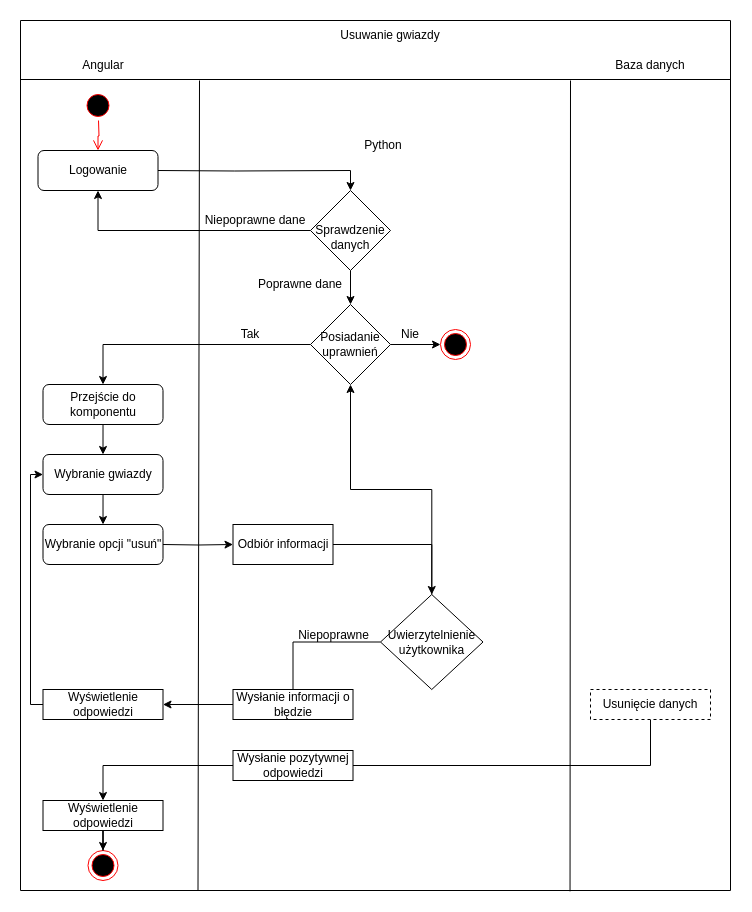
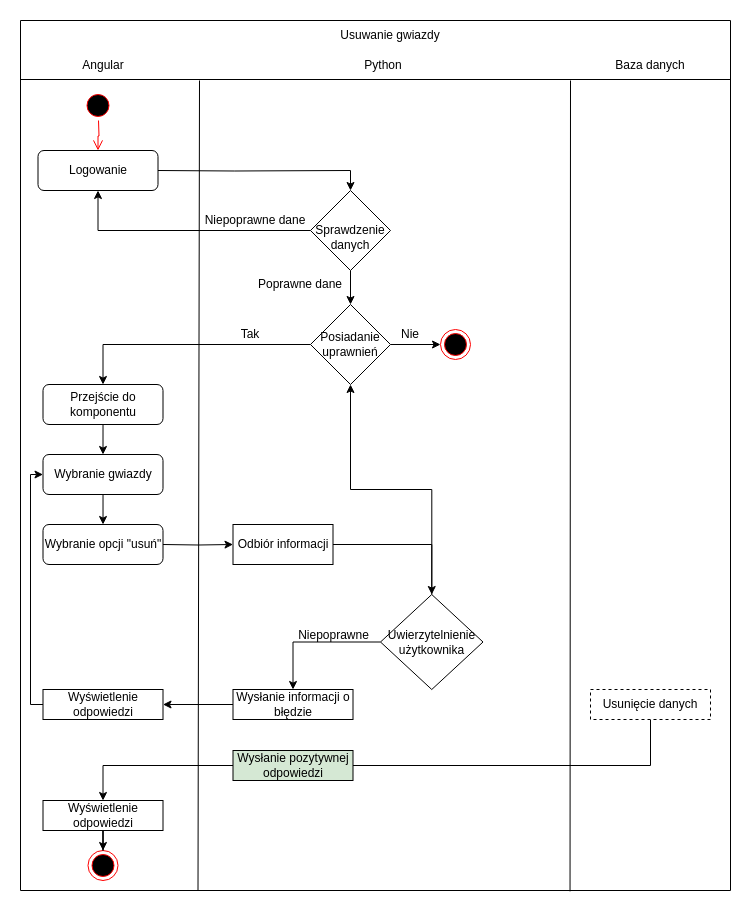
  <mxCell id="0" />
  <mxCell id="1" parent="0" />
  <mxCell id="2" value="" style="swimlane;startSize=0;" parent="1" vertex="1"><mxGeometry x="20" y="20" width="710" height="870" as="geometry" /></mxCell>
  <mxCell id="3" value="Angular" style="text;html=1;strokeColor=none;fillColor=none;align=center;verticalAlign=middle;whiteSpace=wrap;rounded=0;" parent="2" vertex="1"><mxGeometry x="52.5" y="30" width="60" height="30" as="geometry" /></mxCell>
  <mxCell id="4" value="Baza danych" style="text;html=1;strokeColor=none;fillColor=none;align=center;verticalAlign=middle;whiteSpace=wrap;rounded=0;" parent="2" vertex="1"><mxGeometry x="580" y="30" width="100" height="30" as="geometry" /></mxCell>
  <mxCell id="5" value="Usuwanie gwiazdy" style="text;html=1;strokeColor=none;fillColor=none;align=center;verticalAlign=middle;whiteSpace=wrap;rounded=0;" parent="2" vertex="1"><mxGeometry x="310" width="120" height="30" as="geometry" /></mxCell>
- <mxCell id="6" value="Python" style="text;html=1;strokeColor=none;fillColor=none;align=center;verticalAlign=middle;whiteSpace=wrap;rounded=0;" parent="2" vertex="1"><mxGeometry x="332.5" y="110" width="60" height="30" as="geometry" /></mxCell>
+ <mxCell id="6" value="Python" style="text;html=1;strokeColor=none;fillColor=none;align=center;verticalAlign=middle;whiteSpace=wrap;rounded=0;" parent="2" vertex="1"><mxGeometry x="332.5" y="30" width="60" height="30" as="geometry" /></mxCell>
  <mxCell id="7" value="" style="endArrow=none;html=1;rounded=0;exitX=0.774;exitY=1.001;exitDx=0;exitDy=0;exitPerimeter=0;" parent="2" source="2" edge="1"><mxGeometry width="50" height="50" relative="1" as="geometry"><mxPoint x="550" y="460" as="sourcePoint" /><mxPoint x="550" y="60" as="targetPoint" /></mxGeometry></mxCell>
  <mxCell id="8" value="" style="endArrow=none;html=1;rounded=0;exitX=0.25;exitY=1;exitDx=0;exitDy=0;" parent="2" source="2" edge="1"><mxGeometry width="50" height="50" relative="1" as="geometry"><mxPoint x="179.31" y="460" as="sourcePoint" /><mxPoint x="179" y="60" as="targetPoint" /></mxGeometry></mxCell>
  <mxCell id="9" value="" style="ellipse;html=1;shape=startState;fillColor=#000000;strokeColor=#ff0000;" parent="2" vertex="1"><mxGeometry x="62.5" y="70" width="30" height="30" as="geometry" /></mxCell>
  <mxCell id="10" style="edgeStyle=orthogonalEdgeStyle;rounded=0;orthogonalLoop=1;jettySize=auto;html=1;entryX=0.5;entryY=0;entryDx=0;entryDy=0;" parent="2" target="13" edge="1"><mxGeometry relative="1" as="geometry"><mxPoint x="137.5" y="150" as="sourcePoint" /></mxGeometry></mxCell>
  <mxCell id="11" style="edgeStyle=orthogonalEdgeStyle;rounded=0;orthogonalLoop=1;jettySize=auto;html=1;entryX=0.5;entryY=1;entryDx=0;entryDy=0;" parent="2" source="13" edge="1"><mxGeometry relative="1" as="geometry"><mxPoint x="77.5" y="170" as="targetPoint" /><Array as="points"><mxPoint x="78" y="210" /><mxPoint x="78" y="170" /></Array></mxGeometry></mxCell>
  <mxCell id="12" style="edgeStyle=orthogonalEdgeStyle;rounded=0;orthogonalLoop=1;jettySize=auto;html=1;entryX=0.5;entryY=0;entryDx=0;entryDy=0;" parent="2" source="13" target="20" edge="1"><mxGeometry relative="1" as="geometry" /></mxCell>
  <mxCell id="13" value="&lt;br&gt;Sprawdzenie danych" style="rhombus;whiteSpace=wrap;html=1;" parent="2" vertex="1"><mxGeometry x="290" y="170" width="80" height="80" as="geometry" /></mxCell>
  <mxCell id="14" style="edgeStyle=orthogonalEdgeStyle;rounded=0;orthogonalLoop=1;jettySize=auto;html=1;entryX=0.5;entryY=0;entryDx=0;entryDy=0;" parent="2" edge="1"><mxGeometry relative="1" as="geometry"><mxPoint x="82.524" y="404" as="sourcePoint" /><mxPoint x="82.5" y="434" as="targetPoint" /></mxGeometry></mxCell>
  <mxCell id="15" value="Poprawne dane" style="text;html=1;strokeColor=none;fillColor=none;align=center;verticalAlign=middle;whiteSpace=wrap;rounded=0;" parent="2" vertex="1"><mxGeometry x="230" y="254" width="100" height="20" as="geometry" /></mxCell>
  <mxCell id="16" value="" style="edgeStyle=orthogonalEdgeStyle;rounded=0;orthogonalLoop=1;jettySize=auto;html=1;" parent="2" edge="1"><mxGeometry relative="1" as="geometry"><mxPoint x="82.524" y="474" as="sourcePoint" /><mxPoint x="82.524" y="504" as="targetPoint" /></mxGeometry></mxCell>
  <mxCell id="17" style="edgeStyle=orthogonalEdgeStyle;rounded=0;orthogonalLoop=1;jettySize=auto;html=1;" parent="2" target="26" edge="1"><mxGeometry relative="1" as="geometry"><mxPoint x="142.5" y="524" as="sourcePoint" /></mxGeometry></mxCell>
  <mxCell id="18" style="edgeStyle=orthogonalEdgeStyle;rounded=0;orthogonalLoop=1;jettySize=auto;html=1;" parent="2" source="20" target="22" edge="1"><mxGeometry relative="1" as="geometry" /></mxCell>
  <mxCell id="19" style="edgeStyle=orthogonalEdgeStyle;rounded=0;orthogonalLoop=1;jettySize=auto;html=1;entryX=0.5;entryY=0;entryDx=0;entryDy=0;" parent="2" source="20" edge="1"><mxGeometry relative="1" as="geometry"><mxPoint x="82.5" y="364" as="targetPoint" /><Array as="points"><mxPoint x="83" y="324" /><mxPoint x="83" y="364" /></Array></mxGeometry></mxCell>
  <mxCell id="20" value="Posiadanie uprawnień" style="rhombus;whiteSpace=wrap;html=1;" parent="2" vertex="1"><mxGeometry x="290" y="284" width="80" height="80" as="geometry" /></mxCell>
  <mxCell id="21" style="edgeStyle=orthogonalEdgeStyle;rounded=0;orthogonalLoop=1;jettySize=auto;html=1;exitX=0.5;exitY=1;exitDx=0;exitDy=0;" parent="2" source="15" target="15" edge="1"><mxGeometry relative="1" as="geometry" /></mxCell>
  <mxCell id="22" value="" style="ellipse;html=1;shape=endState;fillColor=#000000;strokeColor=#ff0000;" parent="2" vertex="1"><mxGeometry x="420" y="309" width="30" height="30" as="geometry" /></mxCell>
  <mxCell id="23" value="Tak" style="text;html=1;strokeColor=none;fillColor=none;align=center;verticalAlign=middle;whiteSpace=wrap;rounded=0;" parent="2" vertex="1"><mxGeometry x="200" y="304" width="60" height="20" as="geometry" /></mxCell>
  <mxCell id="24" value="Nie" style="text;html=1;strokeColor=none;fillColor=none;align=center;verticalAlign=middle;whiteSpace=wrap;rounded=0;" parent="2" vertex="1"><mxGeometry x="360" y="304" width="60" height="20" as="geometry" /></mxCell>
  <mxCell id="25" style="edgeStyle=orthogonalEdgeStyle;rounded=0;orthogonalLoop=1;jettySize=auto;html=1;entryX=0.5;entryY=0;entryDx=0;entryDy=0;" parent="2" source="26" target="29" edge="1"><mxGeometry relative="1" as="geometry" /></mxCell>
  <mxCell id="26" value="Odbiór informacji" style="rounded=0;whiteSpace=wrap;html=1;" parent="2" vertex="1"><mxGeometry x="212.5" y="504" width="100" height="40" as="geometry" /></mxCell>
- <mxCell id="27" style="edgeStyle=orthogonalEdgeStyle;rounded=0;orthogonalLoop=1;jettySize=auto;html=1;entryX=0.5;entryY=0;entryDx=0;entryDy=0;endArrow=none;" parent="2" source="29" target="38" edge="1"><mxGeometry relative="1" as="geometry" /></mxCell>
+ <mxCell id="27" style="edgeStyle=orthogonalEdgeStyle;rounded=0;orthogonalLoop=1;jettySize=auto;html=1;entryX=0.5;entryY=0;entryDx=0;entryDy=0;" parent="2" source="29" target="38" edge="1"><mxGeometry relative="1" as="geometry" /></mxCell>
  <mxCell id="28" style="edgeStyle=orthogonalEdgeStyle;rounded=0;orthogonalLoop=1;jettySize=auto;html=1;" parent="2" source="29" target="20" edge="1"><mxGeometry relative="1" as="geometry" /></mxCell>
  <mxCell id="29" value="Uwierzytelnienie użytkownika" style="rhombus;whiteSpace=wrap;html=1;" parent="2" vertex="1"><mxGeometry x="360" y="574" width="102.5" height="95" as="geometry" /></mxCell>
  <mxCell id="30" style="edgeStyle=orthogonalEdgeStyle;rounded=0;orthogonalLoop=1;jettySize=auto;html=1;entryX=1;entryY=0.5;entryDx=0;entryDy=0;exitX=0.5;exitY=1;exitDx=0;exitDy=0;endArrow=none;" parent="2" source="31" target="33" edge="1"><mxGeometry relative="1" as="geometry"><Array as="points"><mxPoint x="630" y="745" /></Array></mxGeometry></mxCell>
  <mxCell id="31" value="Usunięcie danych" style="rounded=0;whiteSpace=wrap;html=1;dashed=1;" parent="2" vertex="1"><mxGeometry x="570" y="669" width="120" height="30" as="geometry" /></mxCell>
  <mxCell id="32" style="edgeStyle=orthogonalEdgeStyle;rounded=0;orthogonalLoop=1;jettySize=auto;html=1;entryX=0.5;entryY=0;entryDx=0;entryDy=0;" parent="2" source="33" target="40" edge="1"><mxGeometry relative="1" as="geometry" /></mxCell>
- <mxCell id="33" value="Wysłanie pozytywnej odpowiedzi" style="rounded=0;whiteSpace=wrap;html=1;" parent="2" vertex="1"><mxGeometry x="212.5" y="730" width="120" height="30" as="geometry" /></mxCell>
+ <mxCell id="33" value="Wysłanie pozytywnej odpowiedzi" style="rounded=0;whiteSpace=wrap;html=1;fillColor=#d5e8d4;" parent="2" vertex="1"><mxGeometry x="212.5" y="730" width="120" height="30" as="geometry" /></mxCell>
  <mxCell id="34" style="edgeStyle=orthogonalEdgeStyle;rounded=0;orthogonalLoop=1;jettySize=auto;html=1;entryX=0;entryY=0.5;entryDx=0;entryDy=0;" parent="2" source="35" edge="1"><mxGeometry relative="1" as="geometry"><Array as="points"><mxPoint x="10" y="684" /><mxPoint x="10" y="454" /></Array><mxPoint x="22.5" y="454" as="targetPoint" /></mxGeometry></mxCell>
  <mxCell id="35" value="Wyświetlenie odpowiedzi" style="rounded=0;whiteSpace=wrap;html=1;" parent="2" vertex="1"><mxGeometry x="22.5" y="669" width="120" height="30" as="geometry" /></mxCell>
  <mxCell id="36" value="" style="ellipse;html=1;shape=endState;fillColor=#000000;strokeColor=#ff0000;" parent="2" vertex="1"><mxGeometry x="67.5" y="830" width="30" height="30" as="geometry" /></mxCell>
  <mxCell id="37" style="edgeStyle=orthogonalEdgeStyle;rounded=0;orthogonalLoop=1;jettySize=auto;html=1;entryX=1;entryY=0.5;entryDx=0;entryDy=0;" parent="2" source="38" target="35" edge="1"><mxGeometry relative="1" as="geometry" /></mxCell>
  <mxCell id="38" value="Wysłanie informacji o błędzie" style="rounded=0;whiteSpace=wrap;html=1;" parent="2" vertex="1"><mxGeometry x="212.5" y="669" width="120" height="30" as="geometry" /></mxCell>
  <mxCell id="39" style="edgeStyle=orthogonalEdgeStyle;rounded=0;orthogonalLoop=1;jettySize=auto;html=1;entryX=0.5;entryY=0;entryDx=0;entryDy=0;" parent="2" source="40" target="36" edge="1"><mxGeometry relative="1" as="geometry" /></mxCell>
  <mxCell id="40" value="Wyświetlenie odpowiedzi" style="rounded=0;whiteSpace=wrap;html=1;" parent="2" vertex="1"><mxGeometry x="22.5" y="780" width="120" height="30" as="geometry" /></mxCell>
  <mxCell id="41" value="Niepoprawne" style="text;html=1;strokeColor=none;fillColor=none;align=center;verticalAlign=middle;whiteSpace=wrap;rounded=0;" parent="2" vertex="1"><mxGeometry x="276" y="602.5" width="75" height="25" as="geometry" /></mxCell>
  <mxCell id="42" value="" style="edgeStyle=orthogonalEdgeStyle;html=1;verticalAlign=bottom;endArrow=open;endSize=8;strokeColor=#ff0000;rounded=0;entryX=0.5;entryY=0;entryDx=0;entryDy=0;" parent="2" target="44" edge="1"><mxGeometry relative="1" as="geometry"><mxPoint x="77.5" y="130" as="targetPoint" /><mxPoint x="78" y="100" as="sourcePoint" /></mxGeometry></mxCell>
  <mxCell id="43" value="Niepoprawne dane" style="text;html=1;strokeColor=none;fillColor=none;align=center;verticalAlign=middle;whiteSpace=wrap;rounded=0;" parent="2" vertex="1"><mxGeometry x="170" y="190" width="130" height="20" as="geometry" /></mxCell>
  <mxCell id="44" value="&lt;span&gt;Logowanie&lt;/span&gt;" style="rounded=1;whiteSpace=wrap;html=1;" vertex="1" parent="2"><mxGeometry x="17.5" y="130" width="120" height="40" as="geometry" /></mxCell>
  <mxCell id="45" value="Przejście do komponentu" style="rounded=1;whiteSpace=wrap;html=1;" vertex="1" parent="2"><mxGeometry x="22.5" y="364" width="120" height="40" as="geometry" /></mxCell>
  <mxCell id="46" value="Wybranie gwiazdy" style="rounded=1;whiteSpace=wrap;html=1;" vertex="1" parent="2"><mxGeometry x="22.5" y="434" width="120" height="40" as="geometry" /></mxCell>
  <mxCell id="47" value="Wybranie opcji &quot;usuń&quot;" style="rounded=1;whiteSpace=wrap;html=1;" vertex="1" parent="2"><mxGeometry x="22.5" y="504" width="120" height="40" as="geometry" /></mxCell>
  <mxCell id="48" value="" style="endArrow=none;html=1;rounded=0;" parent="1" edge="1"><mxGeometry width="50" height="50" relative="1" as="geometry"><mxPoint x="20" y="79" as="sourcePoint" /><mxPoint x="730" y="79" as="targetPoint" /></mxGeometry></mxCell>
